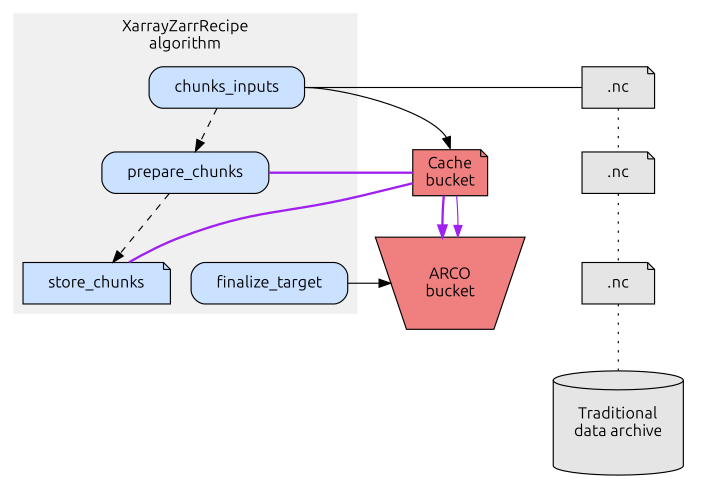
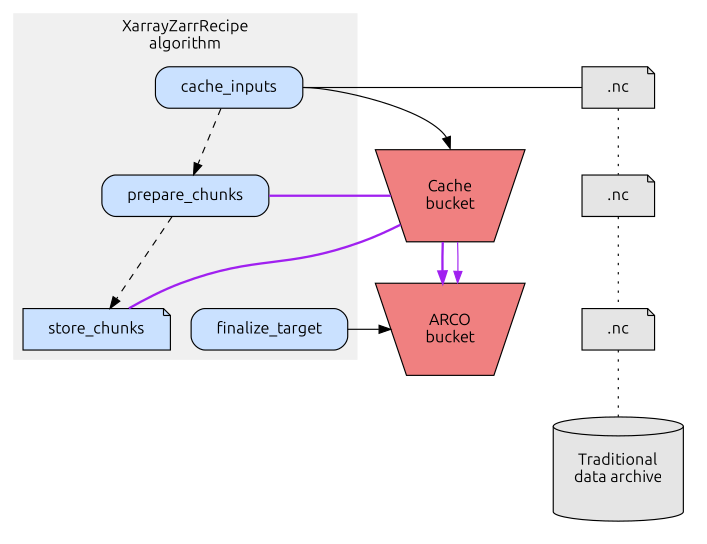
  digraph {
    fontname=Ubuntu
    newrank=true
    node [fillcolor=lightsteelblue1 fontname=Ubuntu margin="0.3,0" shape=note style=filled]
    edge [fontname=Ubuntu]
    finalize_target [shape=box style="filled, rounded"]
    n2 [fillcolor=lightcoral label="ARCO\nbucket" margin="0.15,0.075" shape=invtrapezium]
    n3 [label=prepare_chunks shape=box style="filled, rounded"]
-   n4 [fillcolor=lightcoral label="Cache\nbucket" margin="0.15,0.075"]
+   n4 [fillcolor=lightcoral label="Cache\nbucket" margin="0.15,0.075" shape=invtrapezium]
    n5 [fillcolor=grey90 label=".nc"]
    n6 [fillcolor=grey90 label=".nc"]
    n7 [fillcolor=grey90 label=".nc"]
    n8 [fillcolor=grey90 label="Traditional\ndata archive" margin=0.25 shape=cylinder]
-   cache_inputs [shape=box style="filled, rounded" label=chunks_inputs]
+   cache_inputs [shape=box style="filled, rounded"]
    store_chunks [style="filled, rounded"]
    subgraph sub_1 {
      rank=same
      finalize_target
      n2
    }
    subgraph sub_2 {
      rank=same
      n3
      n4
    }
    subgraph cluster_3 {
      color=white
      n5
      n6
      n7
      n8
    }
    subgraph cluster_4 {
      color=grey94
      label="XarrayZarrRecipe\nalgorithm"
      style=filled
      finalize_target
      n3
      cache_inputs
      store_chunks
    }
    subgraph cluster_5 {
      color=white
      style=filled
      n2
      n4
    }
    finalize_target -> n2 [constraint=false]
    n3 -> n4 [arrowhead=none color=purple constraint=false style=bold]
    n3 -> store_chunks [style=dashed]
    n4 -> n2 [color=purple style=bold]
    n4 -> n2 [color=purple]
    n5 -> n6 [arrowhead=none style=dotted]
    n5 -> cache_inputs [arrowhead=none constraint=false]
    n6 -> n7 [arrowhead=none style=dotted]
    n7 -> n8 [arrowhead=none style=dotted]
    cache_inputs -> n3 [style=dashed]
    cache_inputs -> n4 [headport=n tailport=e]
    store_chunks -> n4 [arrowhead=none color=purple constraint=false style=bold]
  }
